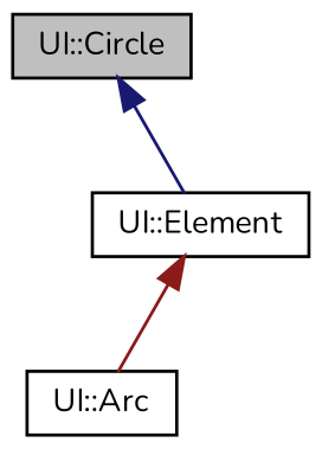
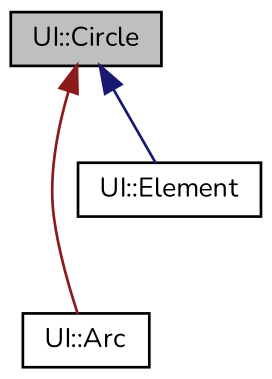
  digraph {
    fontname=Nunito
    node [color=black fillcolor=white fontname=Nunito fontsize=10 shape=record style=filled]
    edge [dir=back fontname=Nunito fontsize=10 labelfontname=Helvetica labelfontsize=10 style=solid]
    n1 [fillcolor=grey75 fontcolor=black height=0.2 label="UI::Circle" width=0.4]
    n2 [height=0.2 label="UI::Arc" width=0.4]
    n3 [height=0.2 label="UI::Element" width=0.4]
-   n3 -> n2 [color=firebrick4]
+   n1 -> n2 [color=firebrick4]
    n1 -> n3 [color=midnightblue]
  }
